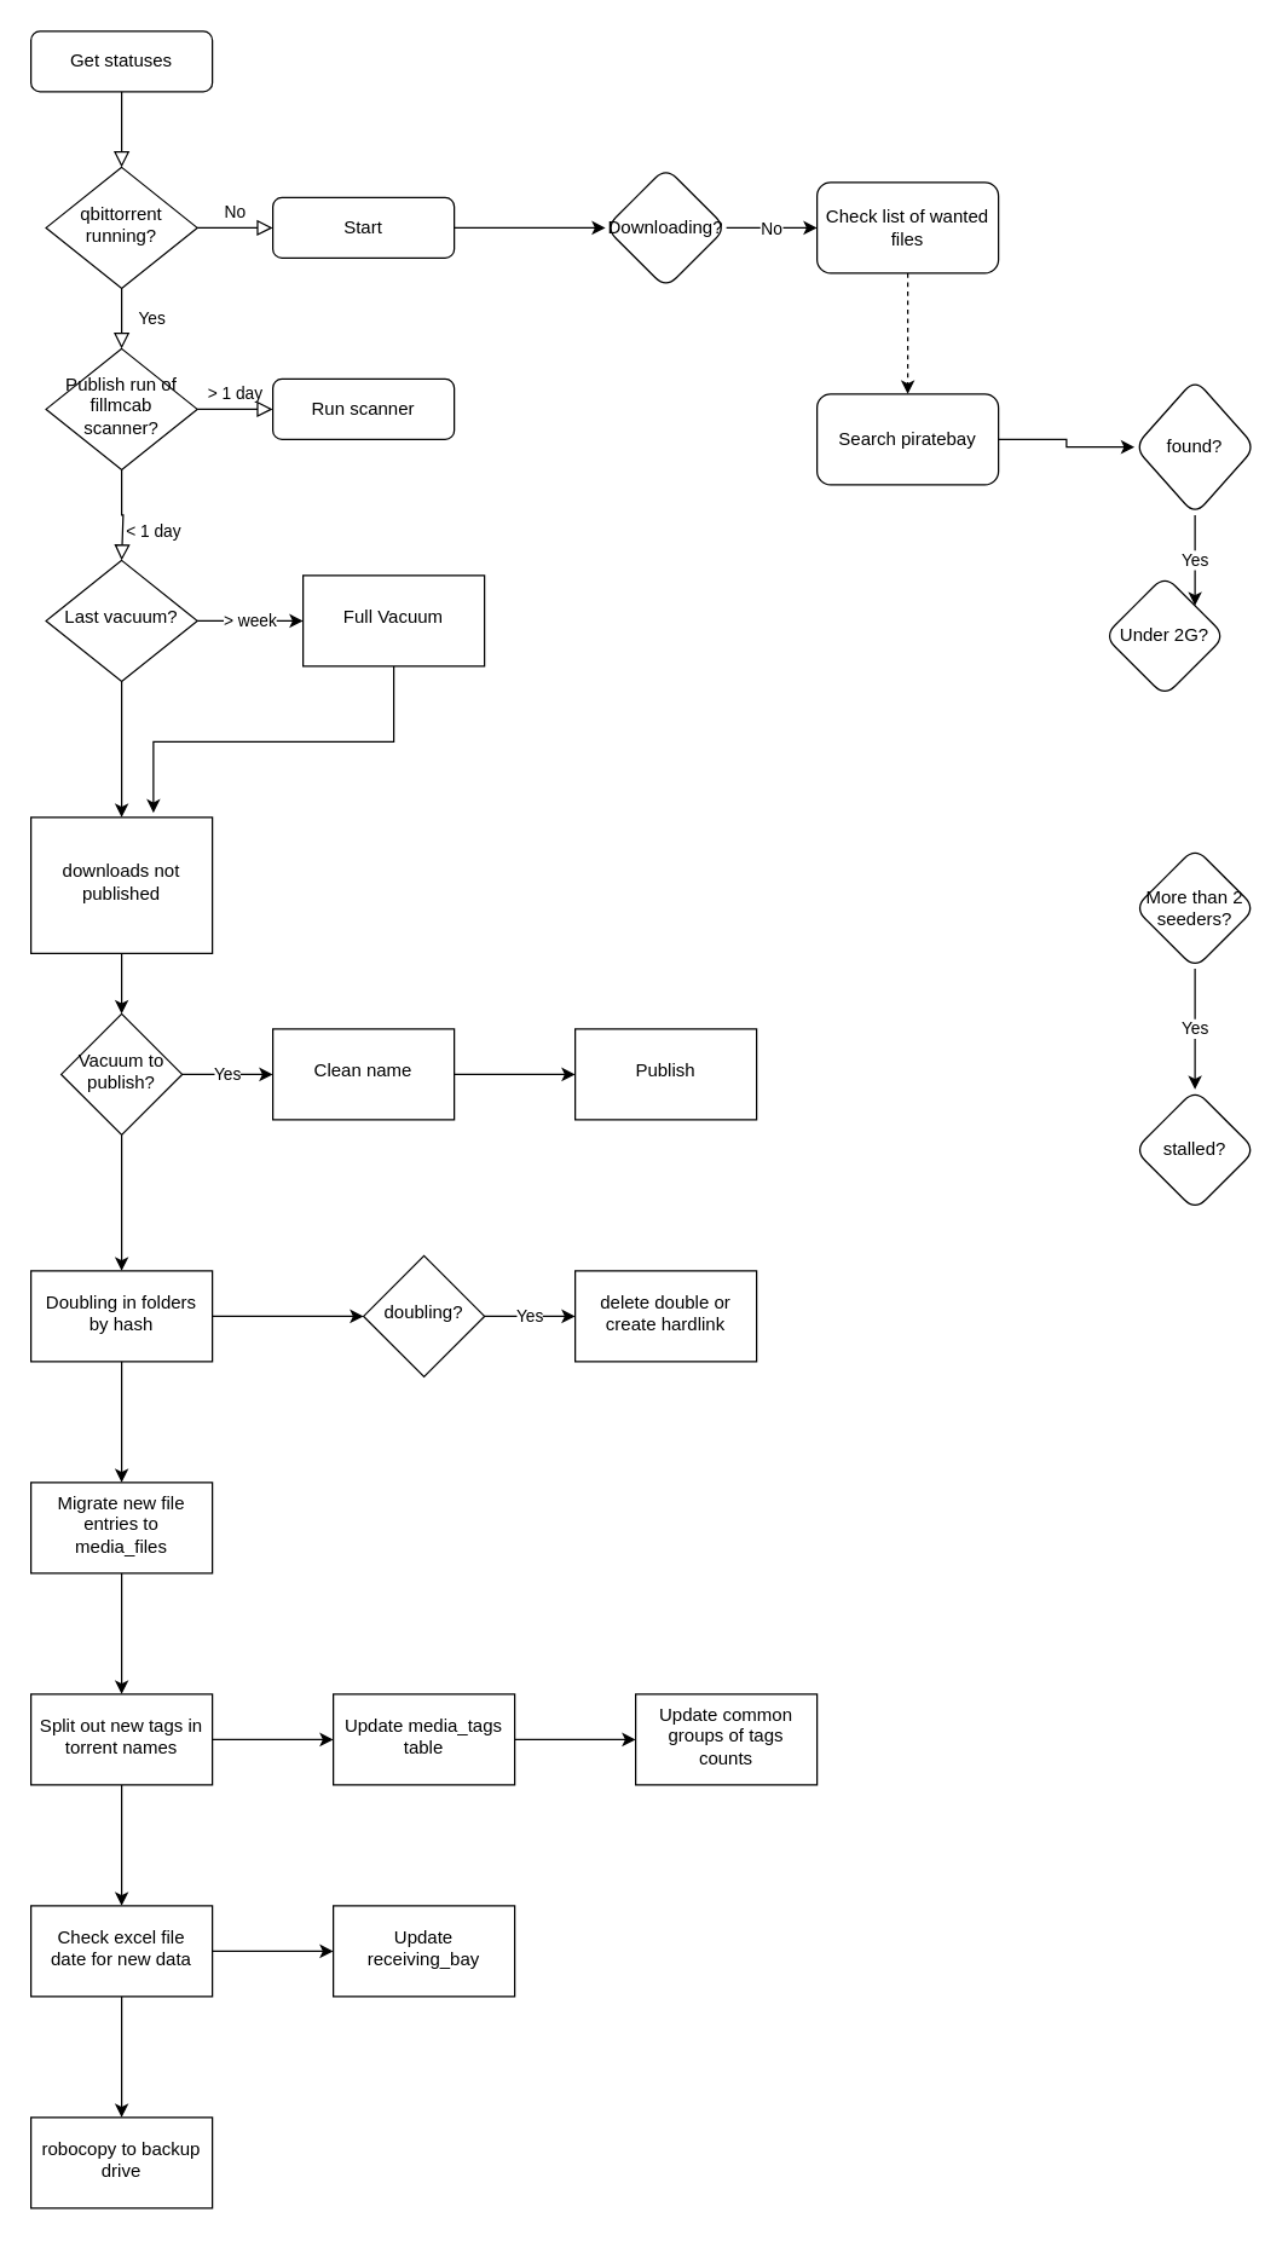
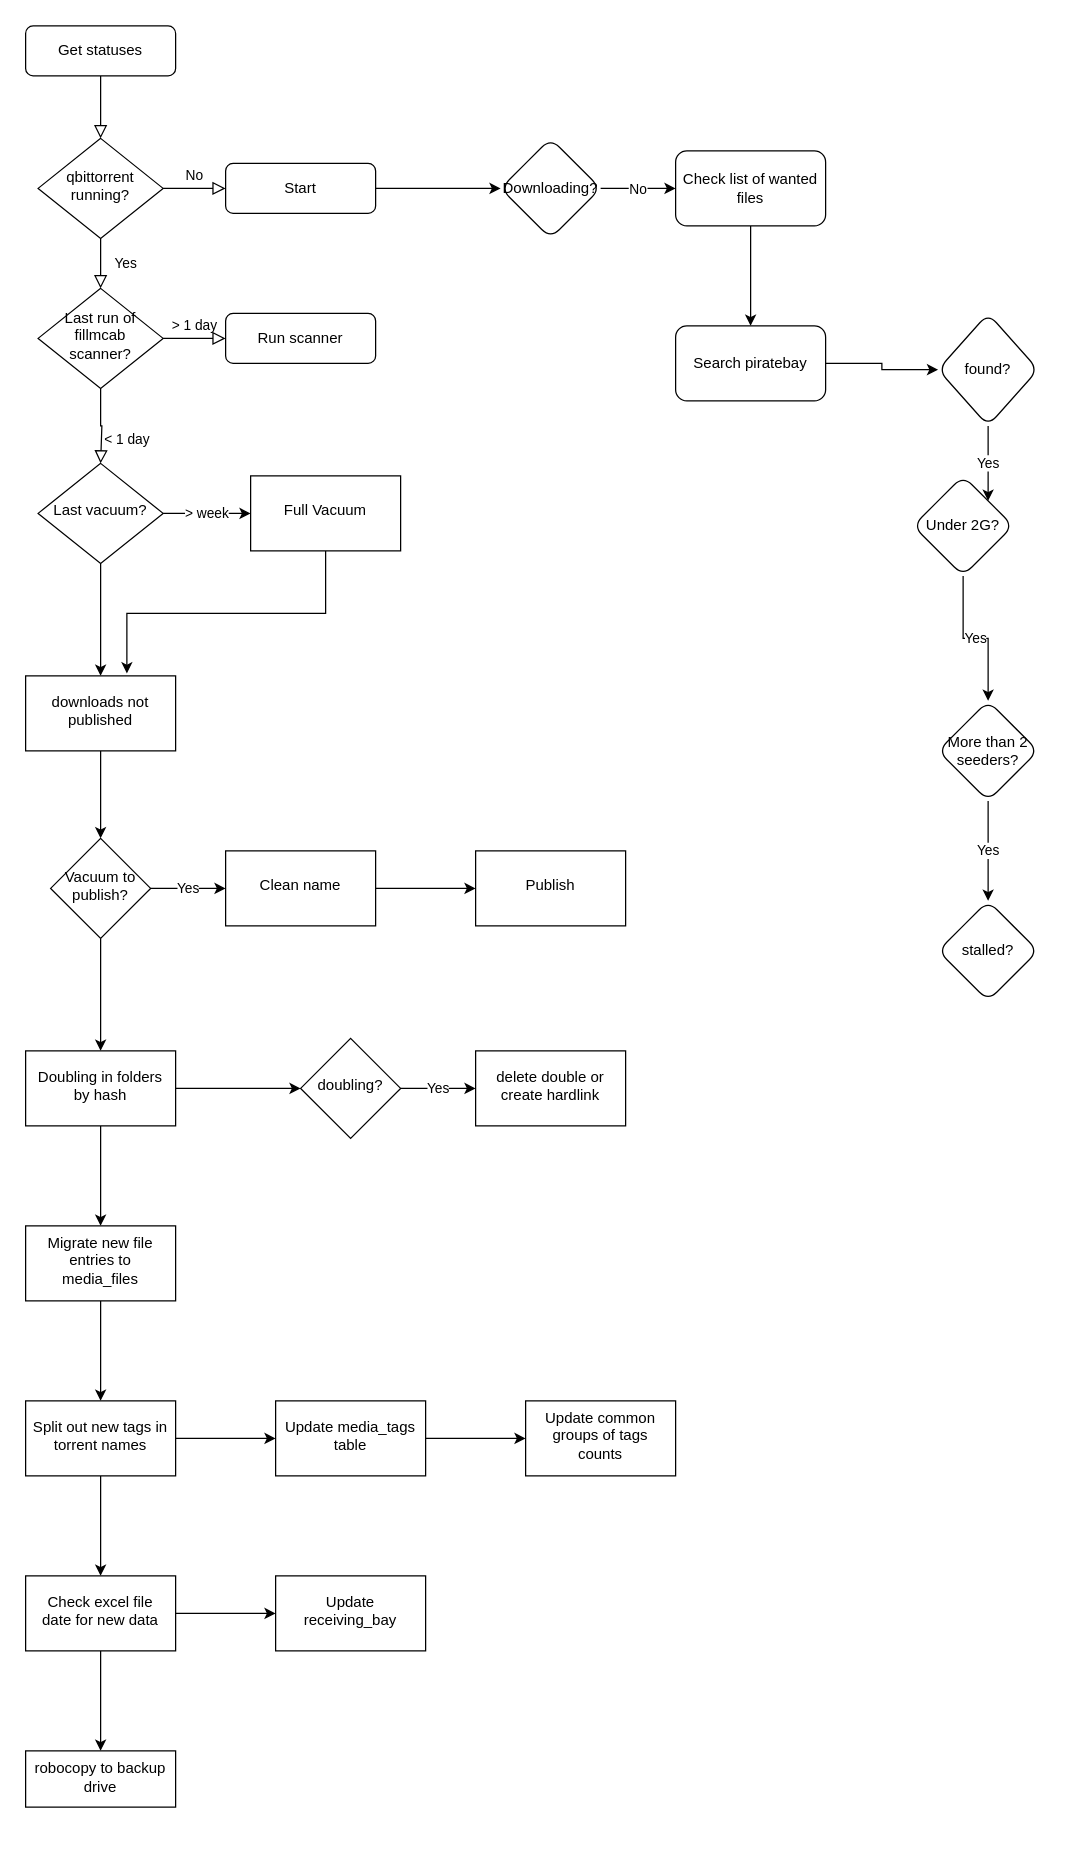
  <mxCell id="0" />
  <mxCell id="1" parent="0" />
  <mxCell id="2" value="" style="rounded=0;html=1;jettySize=auto;orthogonalLoop=1;fontSize=11;endArrow=block;endFill=0;endSize=8;strokeWidth=1;shadow=0;labelBackgroundColor=none;edgeStyle=orthogonalEdgeStyle;" parent="1" source="3" target="6" edge="1"><mxGeometry relative="1" as="geometry" /></mxCell>
  <mxCell id="3" value="Get statuses" style="rounded=1;whiteSpace=wrap;html=1;fontSize=12;glass=0;strokeWidth=1;shadow=0;" parent="1" vertex="1"><mxGeometry x="20" y="20" width="120" height="40" as="geometry" /></mxCell>
  <mxCell id="4" value="Yes" style="rounded=0;html=1;jettySize=auto;orthogonalLoop=1;fontSize=11;endArrow=block;endFill=0;endSize=8;strokeWidth=1;shadow=0;labelBackgroundColor=none;edgeStyle=orthogonalEdgeStyle;" parent="1" source="6" target="11" edge="1"><mxGeometry y="20" relative="1" as="geometry"><mxPoint as="offset" /></mxGeometry></mxCell>
  <mxCell id="5" value="No" style="edgeStyle=orthogonalEdgeStyle;rounded=0;html=1;jettySize=auto;orthogonalLoop=1;fontSize=11;endArrow=block;endFill=0;endSize=8;strokeWidth=1;shadow=0;labelBackgroundColor=none;" parent="1" source="6" target="8" edge="1"><mxGeometry y="10" relative="1" as="geometry"><mxPoint as="offset" /></mxGeometry></mxCell>
  <mxCell id="6" value="qbittorrent running?" style="rhombus;whiteSpace=wrap;html=1;shadow=0;fontFamily=Helvetica;fontSize=12;align=center;strokeWidth=1;spacing=6;spacingTop=-4;" parent="1" vertex="1"><mxGeometry x="30" y="110" width="100" height="80" as="geometry" /></mxCell>
  <mxCell id="7" value="" style="edgeStyle=orthogonalEdgeStyle;rounded=0;orthogonalLoop=1;jettySize=auto;html=1;" edge="1" parent="1" source="8" target="15"><mxGeometry relative="1" as="geometry" /></mxCell>
  <mxCell id="8" value="Start" style="rounded=1;whiteSpace=wrap;html=1;fontSize=12;glass=0;strokeWidth=1;shadow=0;" parent="1" vertex="1"><mxGeometry x="180" y="130" width="120" height="40" as="geometry" /></mxCell>
  <mxCell id="9" value="&amp;lt; 1 day" style="rounded=0;html=1;jettySize=auto;orthogonalLoop=1;fontSize=11;endArrow=block;endFill=0;endSize=8;strokeWidth=1;shadow=0;labelBackgroundColor=none;edgeStyle=orthogonalEdgeStyle;entryX=0.5;entryY=0;entryDx=0;entryDy=0;" parent="1" source="11" target="28" edge="1"><mxGeometry x="0.333" y="20" relative="1" as="geometry"><mxPoint as="offset" /><mxPoint x="80" y="370" as="targetPoint" /><Array as="points"><mxPoint x="80" y="340" /><mxPoint x="81" y="340" /></Array></mxGeometry></mxCell>
  <mxCell id="10" value="&amp;gt; 1 day" style="edgeStyle=orthogonalEdgeStyle;rounded=0;html=1;jettySize=auto;orthogonalLoop=1;fontSize=11;endArrow=block;endFill=0;endSize=8;strokeWidth=1;shadow=0;labelBackgroundColor=none;" parent="1" source="11" target="12" edge="1"><mxGeometry y="10" relative="1" as="geometry"><mxPoint as="offset" /></mxGeometry></mxCell>
- <mxCell id="11" value="Publish run of fillmcab scanner?" style="rhombus;whiteSpace=wrap;html=1;shadow=0;fontFamily=Helvetica;fontSize=12;align=center;strokeWidth=1;spacing=6;spacingTop=-4;" parent="1" vertex="1"><mxGeometry x="30" y="230" width="100" height="80" as="geometry" /></mxCell>
+ <mxCell id="11" value="Last run of fillmcab scanner?" style="rhombus;whiteSpace=wrap;html=1;shadow=0;fontFamily=Helvetica;fontSize=12;align=center;strokeWidth=1;spacing=6;spacingTop=-4;" parent="1" vertex="1"><mxGeometry x="30" y="230" width="100" height="80" as="geometry" /></mxCell>
  <mxCell id="12" value="Run scanner" style="rounded=1;whiteSpace=wrap;html=1;fontSize=12;glass=0;strokeWidth=1;shadow=0;" parent="1" vertex="1"><mxGeometry x="180" y="250" width="120" height="40" as="geometry" /></mxCell>
  <mxCell id="13" value="" style="edgeStyle=orthogonalEdgeStyle;rounded=0;orthogonalLoop=1;jettySize=auto;html=1;" edge="1" parent="1" source="15" target="17"><mxGeometry relative="1" as="geometry" /></mxCell>
  <mxCell id="14" value="No" style="edgeLabel;html=1;align=center;verticalAlign=middle;resizable=0;points=[];" vertex="1" connectable="0" parent="13"><mxGeometry x="-0.033" relative="1" as="geometry"><mxPoint as="offset" /></mxGeometry></mxCell>
  <mxCell id="15" value="Downloading?" style="rhombus;whiteSpace=wrap;html=1;rounded=1;glass=0;strokeWidth=1;shadow=0;" vertex="1" parent="1"><mxGeometry x="400" y="110" width="80" height="80" as="geometry" /></mxCell>
- <mxCell id="16" value="" style="edgeStyle=orthogonalEdgeStyle;rounded=0;orthogonalLoop=1;jettySize=auto;html=1;dashed=1;" edge="1" parent="1" source="17" target="19"><mxGeometry relative="1" as="geometry" /></mxCell>
+ <mxCell id="16" value="" style="edgeStyle=orthogonalEdgeStyle;rounded=0;orthogonalLoop=1;jettySize=auto;html=1;" edge="1" parent="1" source="17" target="19"><mxGeometry relative="1" as="geometry" /></mxCell>
  <mxCell id="17" value="Check list of wanted files" style="whiteSpace=wrap;html=1;rounded=1;glass=0;strokeWidth=1;shadow=0;" vertex="1" parent="1"><mxGeometry x="540" y="120" width="120" height="60" as="geometry" /></mxCell>
  <mxCell id="18" value="" style="edgeStyle=orthogonalEdgeStyle;rounded=0;orthogonalLoop=1;jettySize=auto;html=1;" edge="1" parent="1" source="19" target="21"><mxGeometry relative="1" as="geometry" /></mxCell>
  <mxCell id="19" value="Search piratebay" style="whiteSpace=wrap;html=1;rounded=1;glass=0;strokeWidth=1;shadow=0;" vertex="1" parent="1"><mxGeometry x="540" y="260" width="120" height="60" as="geometry" /></mxCell>
  <mxCell id="20" value="Yes" style="edgeStyle=orthogonalEdgeStyle;rounded=0;orthogonalLoop=1;jettySize=auto;html=1;" edge="1" parent="1" source="21" target="23"><mxGeometry relative="1" as="geometry"><Array as="points"><mxPoint x="790" y="360" /><mxPoint x="790" y="360" /></Array></mxGeometry></mxCell>
  <mxCell id="21" value="found?" style="rhombus;whiteSpace=wrap;html=1;rounded=1;glass=0;strokeWidth=1;shadow=0;" vertex="1" parent="1"><mxGeometry x="750" y="250" width="80" height="90" as="geometry" /></mxCell>
+ <mxCell id="22" value="Yes" style="edgeStyle=orthogonalEdgeStyle;rounded=0;orthogonalLoop=1;jettySize=auto;html=1;" edge="1" parent="1" source="23" target="25"><mxGeometry relative="1" as="geometry" /></mxCell>
  <mxCell id="23" value="Under 2G?" style="rhombus;whiteSpace=wrap;html=1;rounded=1;glass=0;strokeWidth=1;shadow=0;" vertex="1" parent="1"><mxGeometry x="730" y="380" width="80" height="80" as="geometry" /></mxCell>
  <mxCell id="24" value="Yes" style="edgeStyle=orthogonalEdgeStyle;rounded=0;orthogonalLoop=1;jettySize=auto;html=1;" edge="1" parent="1" source="25" target="29"><mxGeometry relative="1" as="geometry" /></mxCell>
  <mxCell id="25" value="More than 2 seeders?" style="rhombus;whiteSpace=wrap;html=1;rounded=1;glass=0;strokeWidth=1;shadow=0;" vertex="1" parent="1"><mxGeometry x="750" y="560" width="80" height="80" as="geometry" /></mxCell>
  <mxCell id="26" value="&amp;gt; week" style="edgeStyle=orthogonalEdgeStyle;rounded=0;orthogonalLoop=1;jettySize=auto;html=1;" edge="1" parent="1" source="28" target="30"><mxGeometry relative="1" as="geometry" /></mxCell>
  <mxCell id="27" value="" style="edgeStyle=orthogonalEdgeStyle;rounded=0;orthogonalLoop=1;jettySize=auto;html=1;" edge="1" parent="1" source="28" target="32"><mxGeometry relative="1" as="geometry" /></mxCell>
  <mxCell id="28" value="Last vacuum?" style="rhombus;whiteSpace=wrap;html=1;shadow=0;fontFamily=Helvetica;fontSize=12;align=center;strokeWidth=1;spacing=6;spacingTop=-4;" vertex="1" parent="1"><mxGeometry x="30" y="370" width="100" height="80" as="geometry" /></mxCell>
  <mxCell id="29" value="stalled?" style="rhombus;whiteSpace=wrap;html=1;rounded=1;glass=0;strokeWidth=1;shadow=0;" vertex="1" parent="1"><mxGeometry x="750" y="720" width="80" height="80" as="geometry" /></mxCell>
  <mxCell id="30" value="Full Vacuum" style="whiteSpace=wrap;html=1;shadow=0;strokeWidth=1;spacing=6;spacingTop=-4;" vertex="1" parent="1"><mxGeometry x="200" y="380" width="120" height="60" as="geometry" /></mxCell>
  <mxCell id="31" value="" style="edgeStyle=orthogonalEdgeStyle;rounded=0;orthogonalLoop=1;jettySize=auto;html=1;" edge="1" parent="1" source="32" target="35"><mxGeometry relative="1" as="geometry" /></mxCell>
- <mxCell id="32" value="downloads not published" style="whiteSpace=wrap;html=1;shadow=0;strokeWidth=1;spacing=6;spacingTop=-4;" vertex="1" parent="1"><mxGeometry x="20" y="540" width="120" height="90" as="geometry" /></mxCell>
+ <mxCell id="32" value="downloads not published" style="whiteSpace=wrap;html=1;shadow=0;strokeWidth=1;spacing=6;spacingTop=-4;" vertex="1" parent="1"><mxGeometry x="20" y="540" width="120" height="60" as="geometry" /></mxCell>
  <mxCell id="33" value="Yes" style="edgeStyle=orthogonalEdgeStyle;rounded=0;orthogonalLoop=1;jettySize=auto;html=1;" edge="1" parent="1" source="35" target="37"><mxGeometry relative="1" as="geometry" /></mxCell>
  <mxCell id="34" value="" style="edgeStyle=orthogonalEdgeStyle;rounded=0;orthogonalLoop=1;jettySize=auto;html=1;" edge="1" parent="1" source="35" target="41"><mxGeometry relative="1" as="geometry" /></mxCell>
  <mxCell id="35" value="Vacuum to publish?" style="rhombus;whiteSpace=wrap;html=1;shadow=0;strokeWidth=1;spacing=6;spacingTop=-4;" vertex="1" parent="1"><mxGeometry x="40" y="670" width="80" height="80" as="geometry" /></mxCell>
  <mxCell id="36" value="" style="edgeStyle=orthogonalEdgeStyle;rounded=0;orthogonalLoop=1;jettySize=auto;html=1;" edge="1" parent="1" source="37" target="38"><mxGeometry relative="1" as="geometry" /></mxCell>
  <mxCell id="37" value="Clean name" style="whiteSpace=wrap;html=1;shadow=0;strokeWidth=1;spacing=6;spacingTop=-4;" vertex="1" parent="1"><mxGeometry x="180" y="680" width="120" height="60" as="geometry" /></mxCell>
  <mxCell id="38" value="Publish" style="whiteSpace=wrap;html=1;shadow=0;strokeWidth=1;spacing=6;spacingTop=-4;" vertex="1" parent="1"><mxGeometry x="380" y="680" width="120" height="60" as="geometry" /></mxCell>
  <mxCell id="39" value="" style="edgeStyle=orthogonalEdgeStyle;rounded=0;orthogonalLoop=1;jettySize=auto;html=1;" edge="1" parent="1" source="41" target="43"><mxGeometry relative="1" as="geometry" /></mxCell>
  <mxCell id="40" value="" style="edgeStyle=orthogonalEdgeStyle;rounded=0;orthogonalLoop=1;jettySize=auto;html=1;" edge="1" parent="1" source="41" target="47"><mxGeometry relative="1" as="geometry" /></mxCell>
  <mxCell id="41" value="Doubling in folders by hash" style="whiteSpace=wrap;html=1;shadow=0;strokeWidth=1;spacing=6;spacingTop=-4;" vertex="1" parent="1"><mxGeometry x="20" y="840" width="120" height="60" as="geometry" /></mxCell>
  <mxCell id="42" value="Yes" style="edgeStyle=orthogonalEdgeStyle;rounded=0;orthogonalLoop=1;jettySize=auto;html=1;" edge="1" parent="1" source="43" target="44"><mxGeometry relative="1" as="geometry" /></mxCell>
  <mxCell id="43" value="doubling?" style="rhombus;whiteSpace=wrap;html=1;shadow=0;strokeWidth=1;spacing=6;spacingTop=-4;" vertex="1" parent="1"><mxGeometry x="240" y="830" width="80" height="80" as="geometry" /></mxCell>
  <mxCell id="44" value="delete double or create hardlink" style="whiteSpace=wrap;html=1;shadow=0;strokeWidth=1;spacing=6;spacingTop=-4;" vertex="1" parent="1"><mxGeometry x="380" y="840" width="120" height="60" as="geometry" /></mxCell>
  <mxCell id="45" style="edgeStyle=orthogonalEdgeStyle;rounded=0;orthogonalLoop=1;jettySize=auto;html=1;exitX=0.5;exitY=1;exitDx=0;exitDy=0;entryX=0.675;entryY=-0.033;entryDx=0;entryDy=0;entryPerimeter=0;" edge="1" parent="1" source="30" target="32"><mxGeometry relative="1" as="geometry" /></mxCell>
  <mxCell id="46" value="" style="edgeStyle=orthogonalEdgeStyle;rounded=0;orthogonalLoop=1;jettySize=auto;html=1;" edge="1" parent="1" source="47" target="50"><mxGeometry relative="1" as="geometry" /></mxCell>
  <mxCell id="47" value="Migrate new file entries to media_files" style="whiteSpace=wrap;html=1;shadow=0;strokeWidth=1;spacing=6;spacingTop=-4;" vertex="1" parent="1"><mxGeometry x="20" y="980" width="120" height="60" as="geometry" /></mxCell>
  <mxCell id="48" value="" style="edgeStyle=orthogonalEdgeStyle;rounded=0;orthogonalLoop=1;jettySize=auto;html=1;" edge="1" parent="1" source="50" target="52"><mxGeometry relative="1" as="geometry" /></mxCell>
  <mxCell id="49" value="" style="edgeStyle=orthogonalEdgeStyle;rounded=0;orthogonalLoop=1;jettySize=auto;html=1;" edge="1" parent="1" source="50" target="56"><mxGeometry relative="1" as="geometry" /></mxCell>
  <mxCell id="50" value="Split out new tags in torrent names" style="whiteSpace=wrap;html=1;shadow=0;strokeWidth=1;spacing=6;spacingTop=-4;" vertex="1" parent="1"><mxGeometry x="20" y="1120" width="120" height="60" as="geometry" /></mxCell>
  <mxCell id="51" value="" style="edgeStyle=orthogonalEdgeStyle;rounded=0;orthogonalLoop=1;jettySize=auto;html=1;" edge="1" parent="1" source="52" target="53"><mxGeometry relative="1" as="geometry" /></mxCell>
  <mxCell id="52" value="Update media_tags table" style="whiteSpace=wrap;html=1;shadow=0;strokeWidth=1;spacing=6;spacingTop=-4;" vertex="1" parent="1"><mxGeometry x="220" y="1120" width="120" height="60" as="geometry" /></mxCell>
  <mxCell id="53" value="Update common groups of tags counts" style="whiteSpace=wrap;html=1;shadow=0;strokeWidth=1;spacing=6;spacingTop=-4;" vertex="1" parent="1"><mxGeometry x="420" y="1120" width="120" height="60" as="geometry" /></mxCell>
  <mxCell id="54" value="" style="edgeStyle=orthogonalEdgeStyle;rounded=0;orthogonalLoop=1;jettySize=auto;html=1;" edge="1" parent="1" source="56" target="57"><mxGeometry relative="1" as="geometry" /></mxCell>
  <mxCell id="55" value="" style="edgeStyle=orthogonalEdgeStyle;rounded=0;orthogonalLoop=1;jettySize=auto;html=1;" edge="1" parent="1" source="56" target="58"><mxGeometry relative="1" as="geometry" /></mxCell>
  <mxCell id="56" value="Check excel file date for new data" style="whiteSpace=wrap;html=1;shadow=0;strokeWidth=1;spacing=6;spacingTop=-4;" vertex="1" parent="1"><mxGeometry x="20" y="1260" width="120" height="60" as="geometry" /></mxCell>
  <mxCell id="57" value="Update receiving_bay" style="whiteSpace=wrap;html=1;shadow=0;strokeWidth=1;spacing=6;spacingTop=-4;" vertex="1" parent="1"><mxGeometry x="220" y="1260" width="120" height="60" as="geometry" /></mxCell>
- <mxCell id="58" value="robocopy to backup drive" style="whiteSpace=wrap;html=1;shadow=0;strokeWidth=1;spacing=6;spacingTop=-4;" vertex="1" parent="1"><mxGeometry x="20" y="1400" width="120" height="60" as="geometry" /></mxCell>
+ <mxCell id="58" value="robocopy to backup drive" style="whiteSpace=wrap;html=1;shadow=0;strokeWidth=1;spacing=6;spacingTop=-4;" vertex="1" parent="1"><mxGeometry x="20" y="1400" width="120" height="45" as="geometry" /></mxCell>
